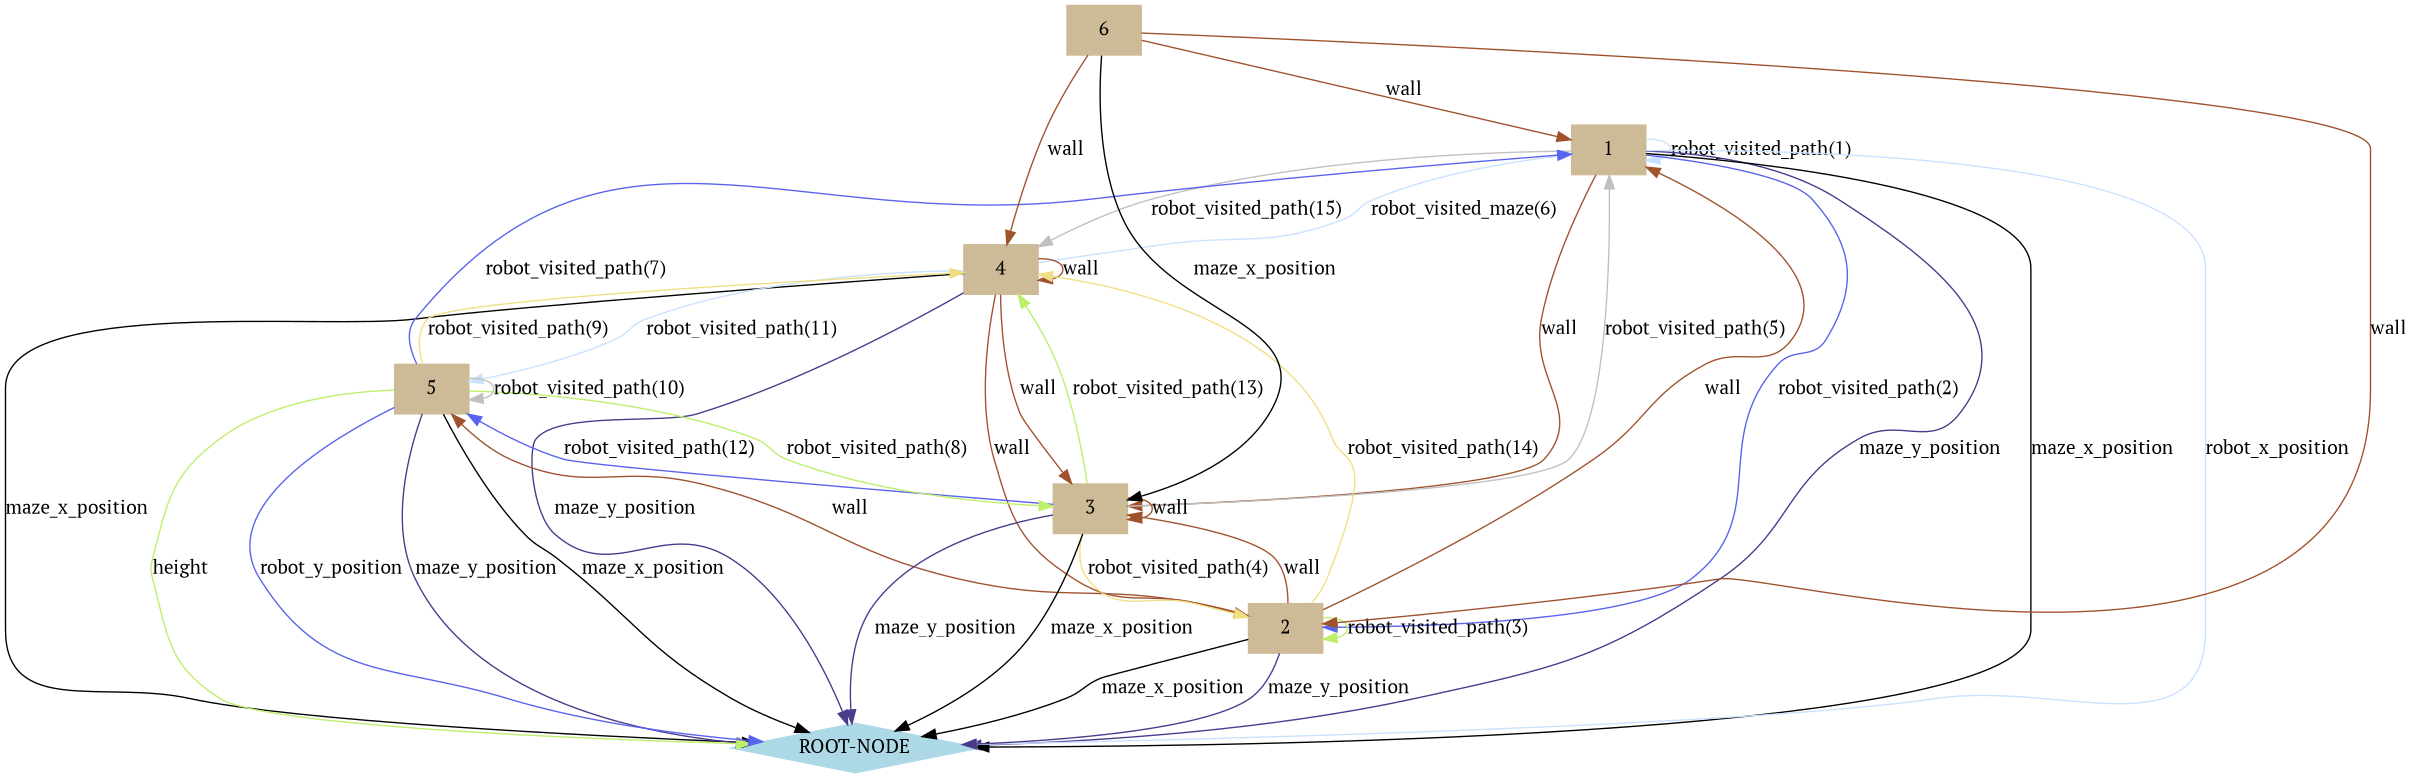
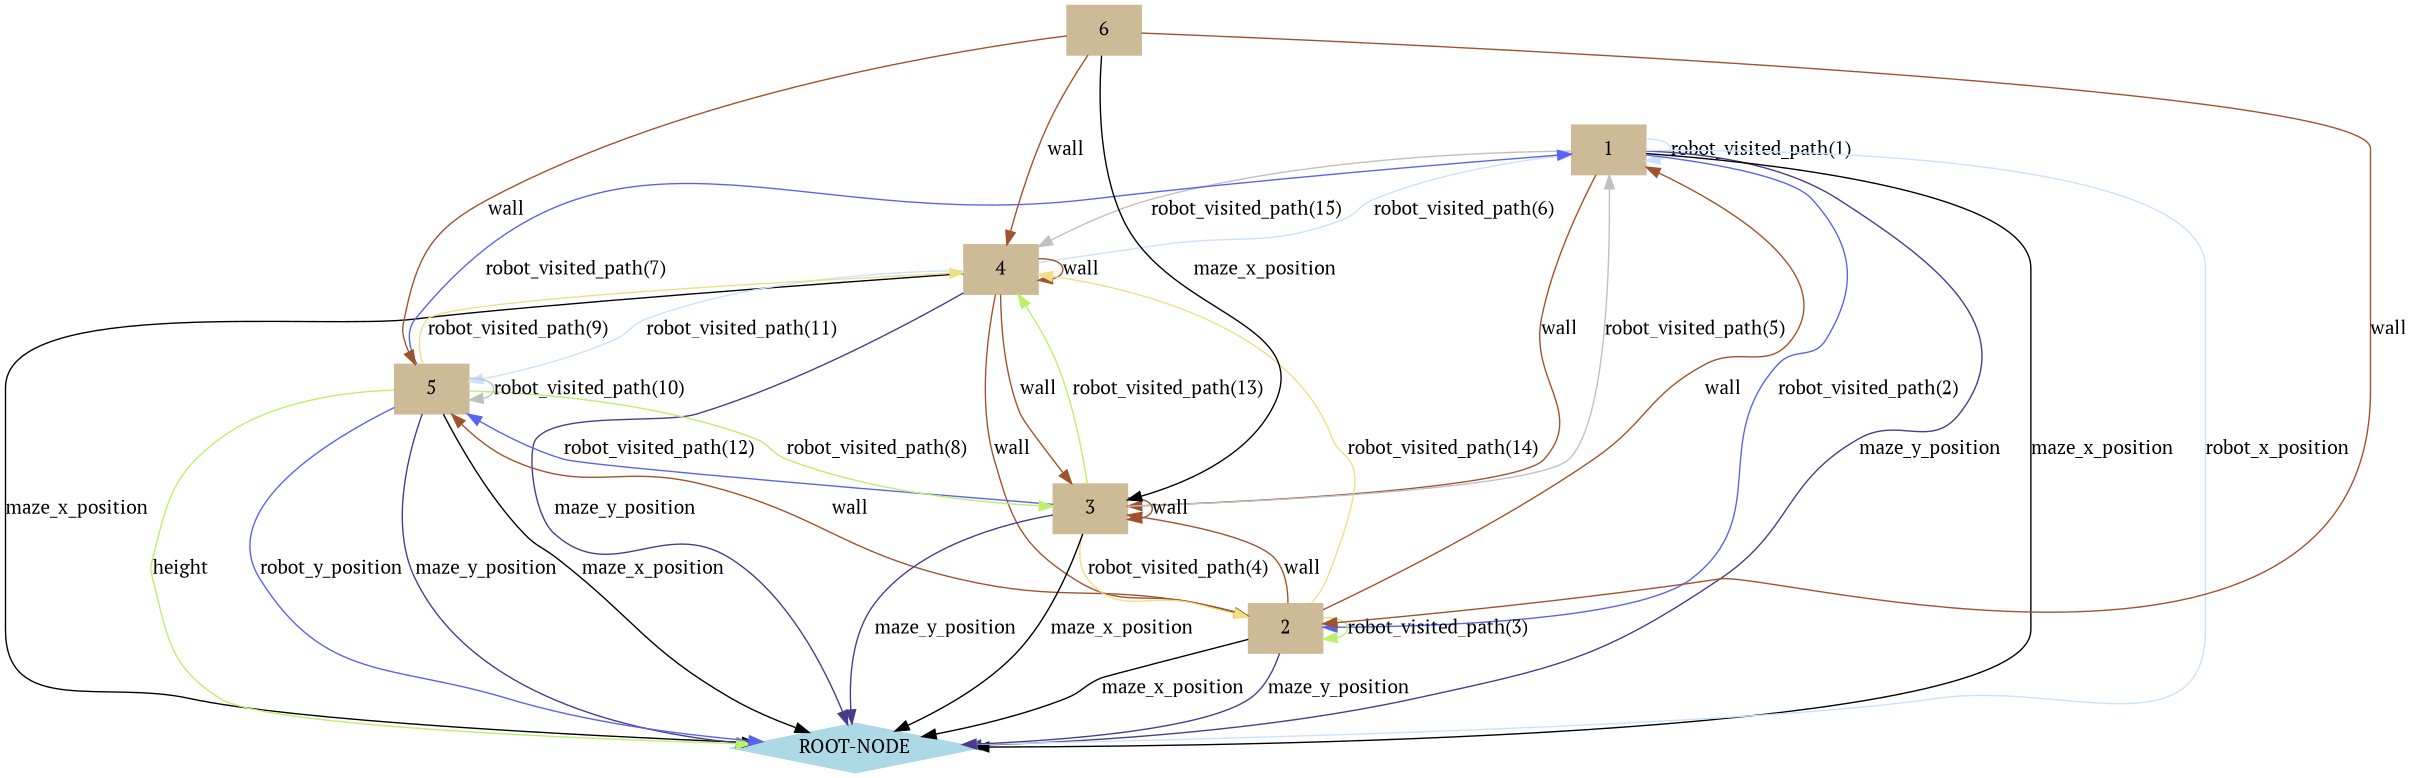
  digraph {
    fontname="PT Serif"
    fontsize=12
    rankdir=TB
    node [color=wheat3 fontname="PT Serif" shape=box style="filled, solid"]
    edge [color=sienna fontname="PT Serif"]
    1
    4
    2
    3
    "ROOT-NODE" [color=lightblue shape=diamond]
    5
    6
    subgraph cluster_1 {
      color=lightgrey
      label=NOTIFICATIONS
      style=filled
    }
    subgraph cluster_2 {
      color=lightgrey
      label=RESPONSES
      style=filled
    }
    1 -> 1 [color=LightSteelBlue1 label="robot_visited_path(1)"]
    1 -> 4 [color=gray label="robot_visited_path(15)"]
    1 -> 2 [color="#5863ee" label="robot_visited_path(2)"]
    1 -> 3 [label=wall]
    1 -> "ROOT-NODE" [color=SlateBlue4 label=maze_y_position]
    1 -> "ROOT-NODE" [color=black label=maze_x_position]
    1 -> "ROOT-NODE" [color=LightSteelBlue1 label=robot_x_position]
-   4 -> 1 [color=LightSteelBlue1 label="robot_visited_maze(6)"]
+   4 -> 1 [color=LightSteelBlue1 label="robot_visited_path(6)"]
    4 -> 4 [label=wall]
    4 -> 2 [label=wall]
    4 -> 3 [label=wall]
    4 -> "ROOT-NODE" [color=SlateBlue4 label=maze_y_position]
    4 -> "ROOT-NODE" [color=black label=maze_x_position]
    4 -> 5 [color=LightSteelBlue1 label="robot_visited_path(11)"]
    2 -> 1 [label=wall]
    2 -> 4 [color="#efdf84" label="robot_visited_path(14)"]
    2 -> 2 [color="#bdef6b" label="robot_visited_path(3)"]
    2 -> 3 [label=wall]
    2 -> "ROOT-NODE" [color=SlateBlue4 label=maze_y_position]
    2 -> "ROOT-NODE" [color=black label=maze_x_position]
    2 -> 5 [label=wall]
    3 -> 1 [color=gray label="robot_visited_path(5)"]
    3 -> 4 [color="#bdef6b" label="robot_visited_path(13)"]
    3 -> 2 [color="#efdf84" label="robot_visited_path(4)"]
    3 -> 3 [label=wall]
    3 -> "ROOT-NODE" [color=SlateBlue4 label=maze_y_position]
    3 -> "ROOT-NODE" [color=black label=maze_x_position]
    3 -> 5 [color="#5863ee" label="robot_visited_path(12)"]
    5 -> 1 [color="#5863ee" label="robot_visited_path(7)"]
    5 -> 4 [color="#efdf84" label="robot_visited_path(9)"]
    5 -> 3 [color="#bdef6b" label="robot_visited_path(8)"]
    5 -> "ROOT-NODE" [color=SlateBlue4 label=maze_y_position]
    5 -> "ROOT-NODE" [color=black label=maze_x_position]
    5 -> "ROOT-NODE" [color="#bdef6b" label=height]
    5 -> "ROOT-NODE" [color="#5863ee" label=robot_y_position]
    5 -> 5 [color=gray label="robot_visited_path(10)"]
-   6 -> 1 [label=wall]
+   6 -> 5 [label=wall]
    6 -> 4 [label=wall]
    6 -> 2 [label=wall]
    6 -> 3 [color=black label=maze_x_position]
  }
